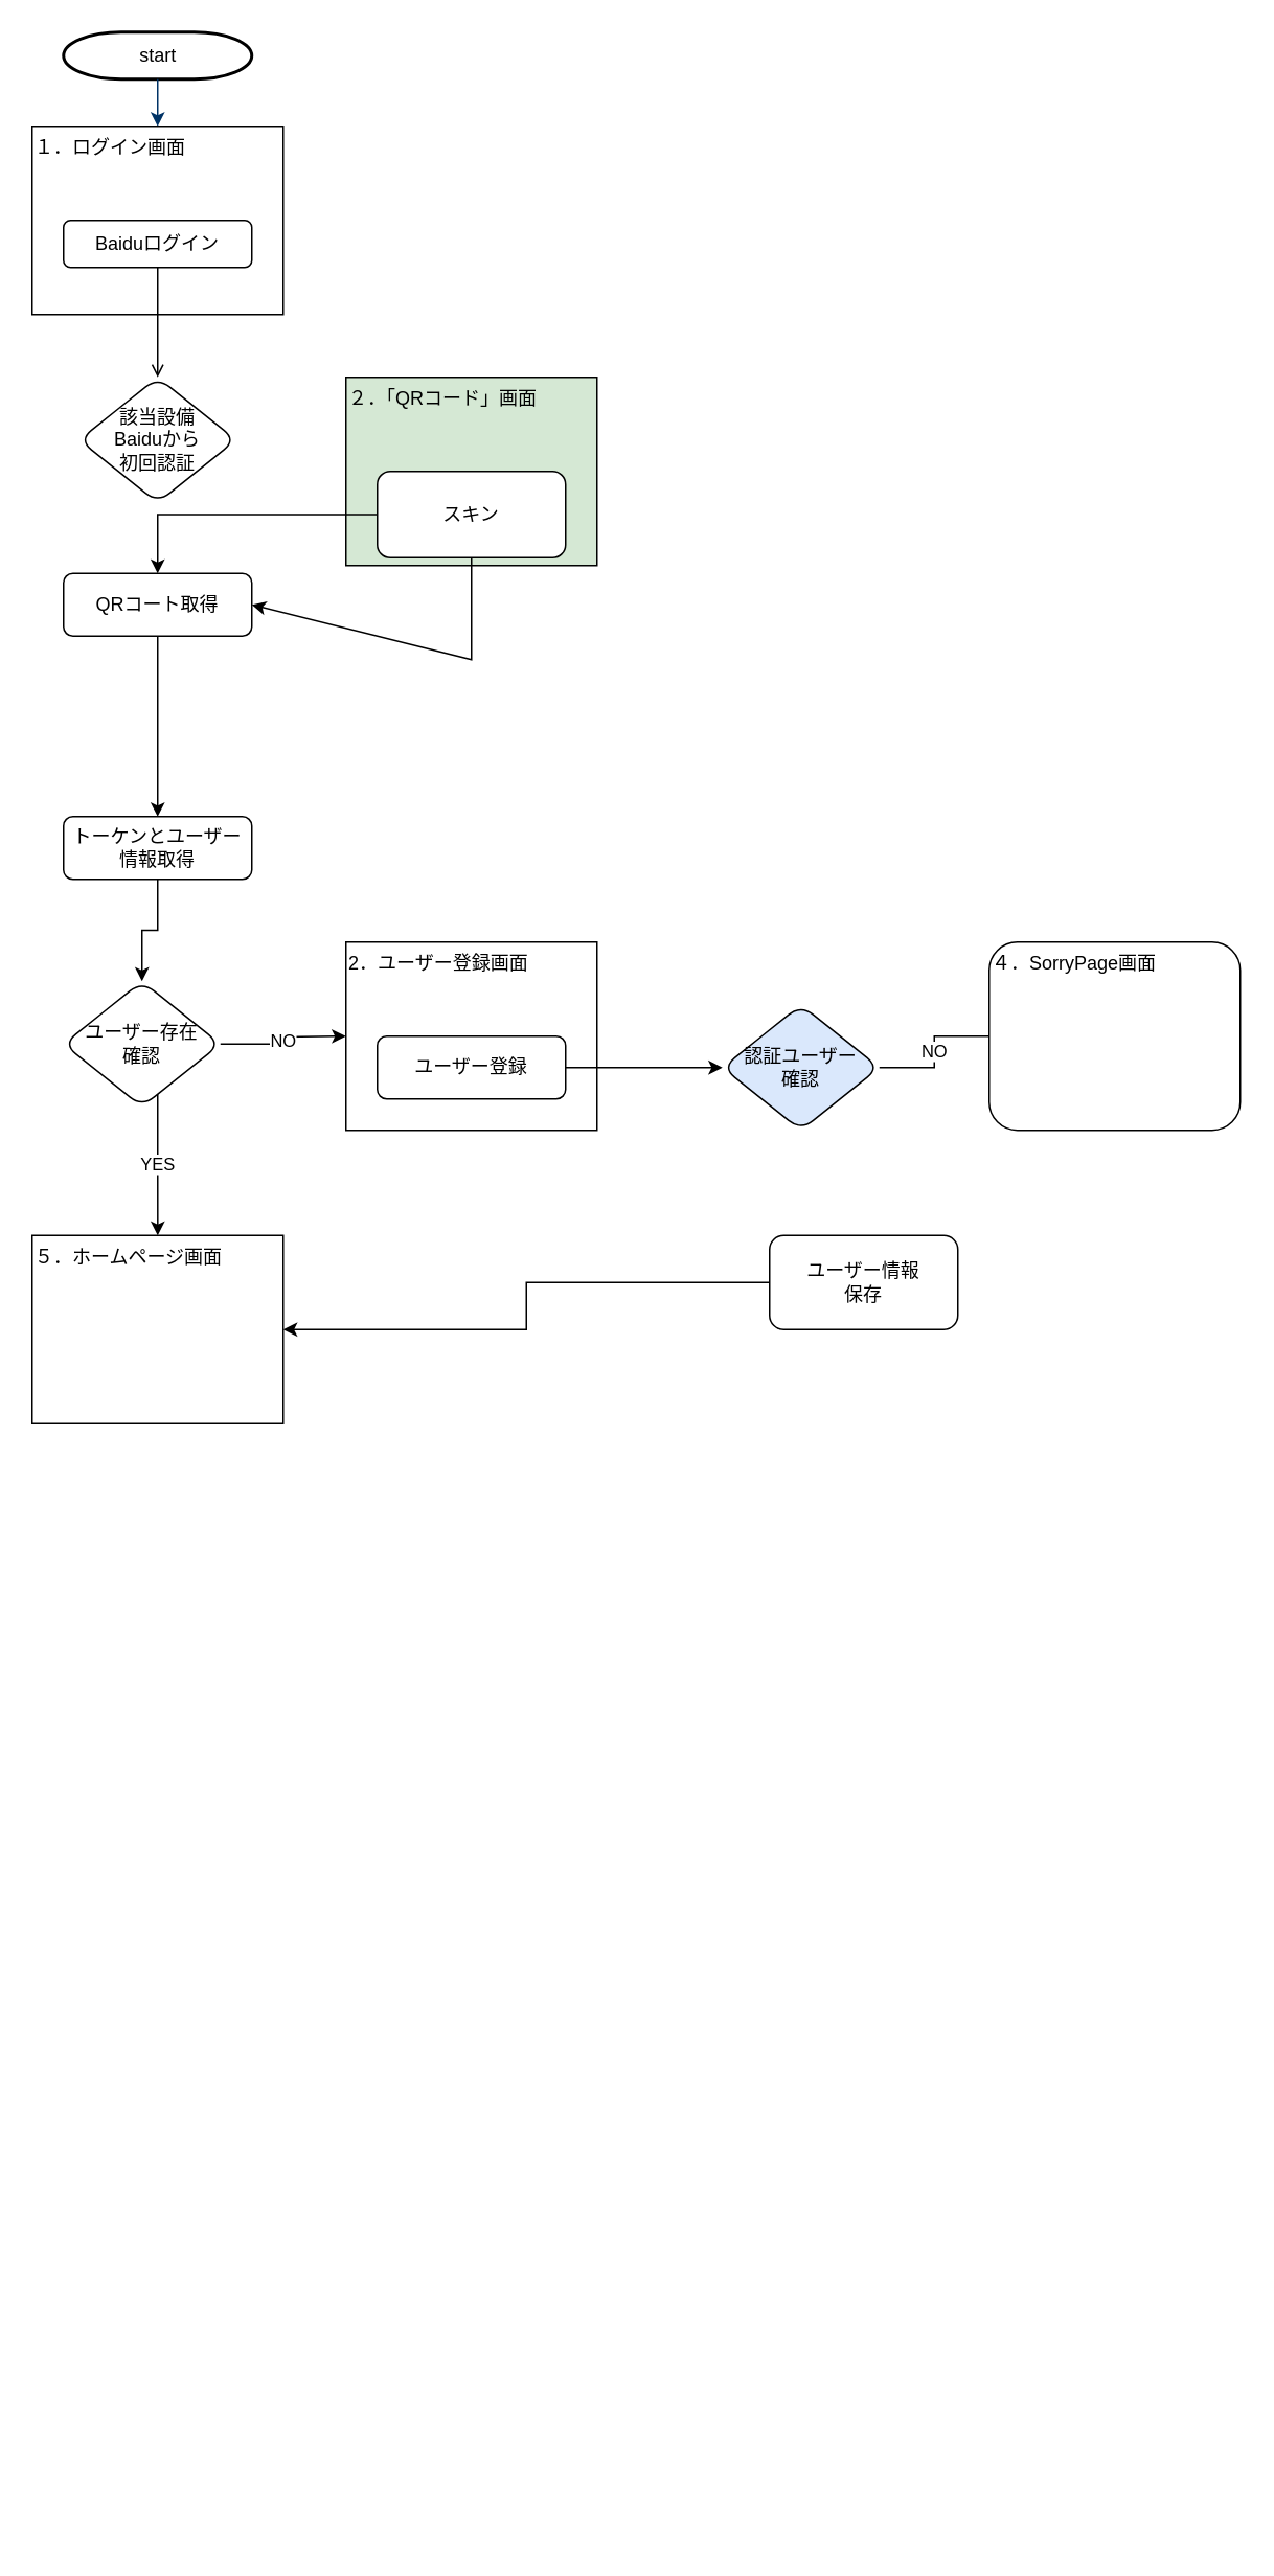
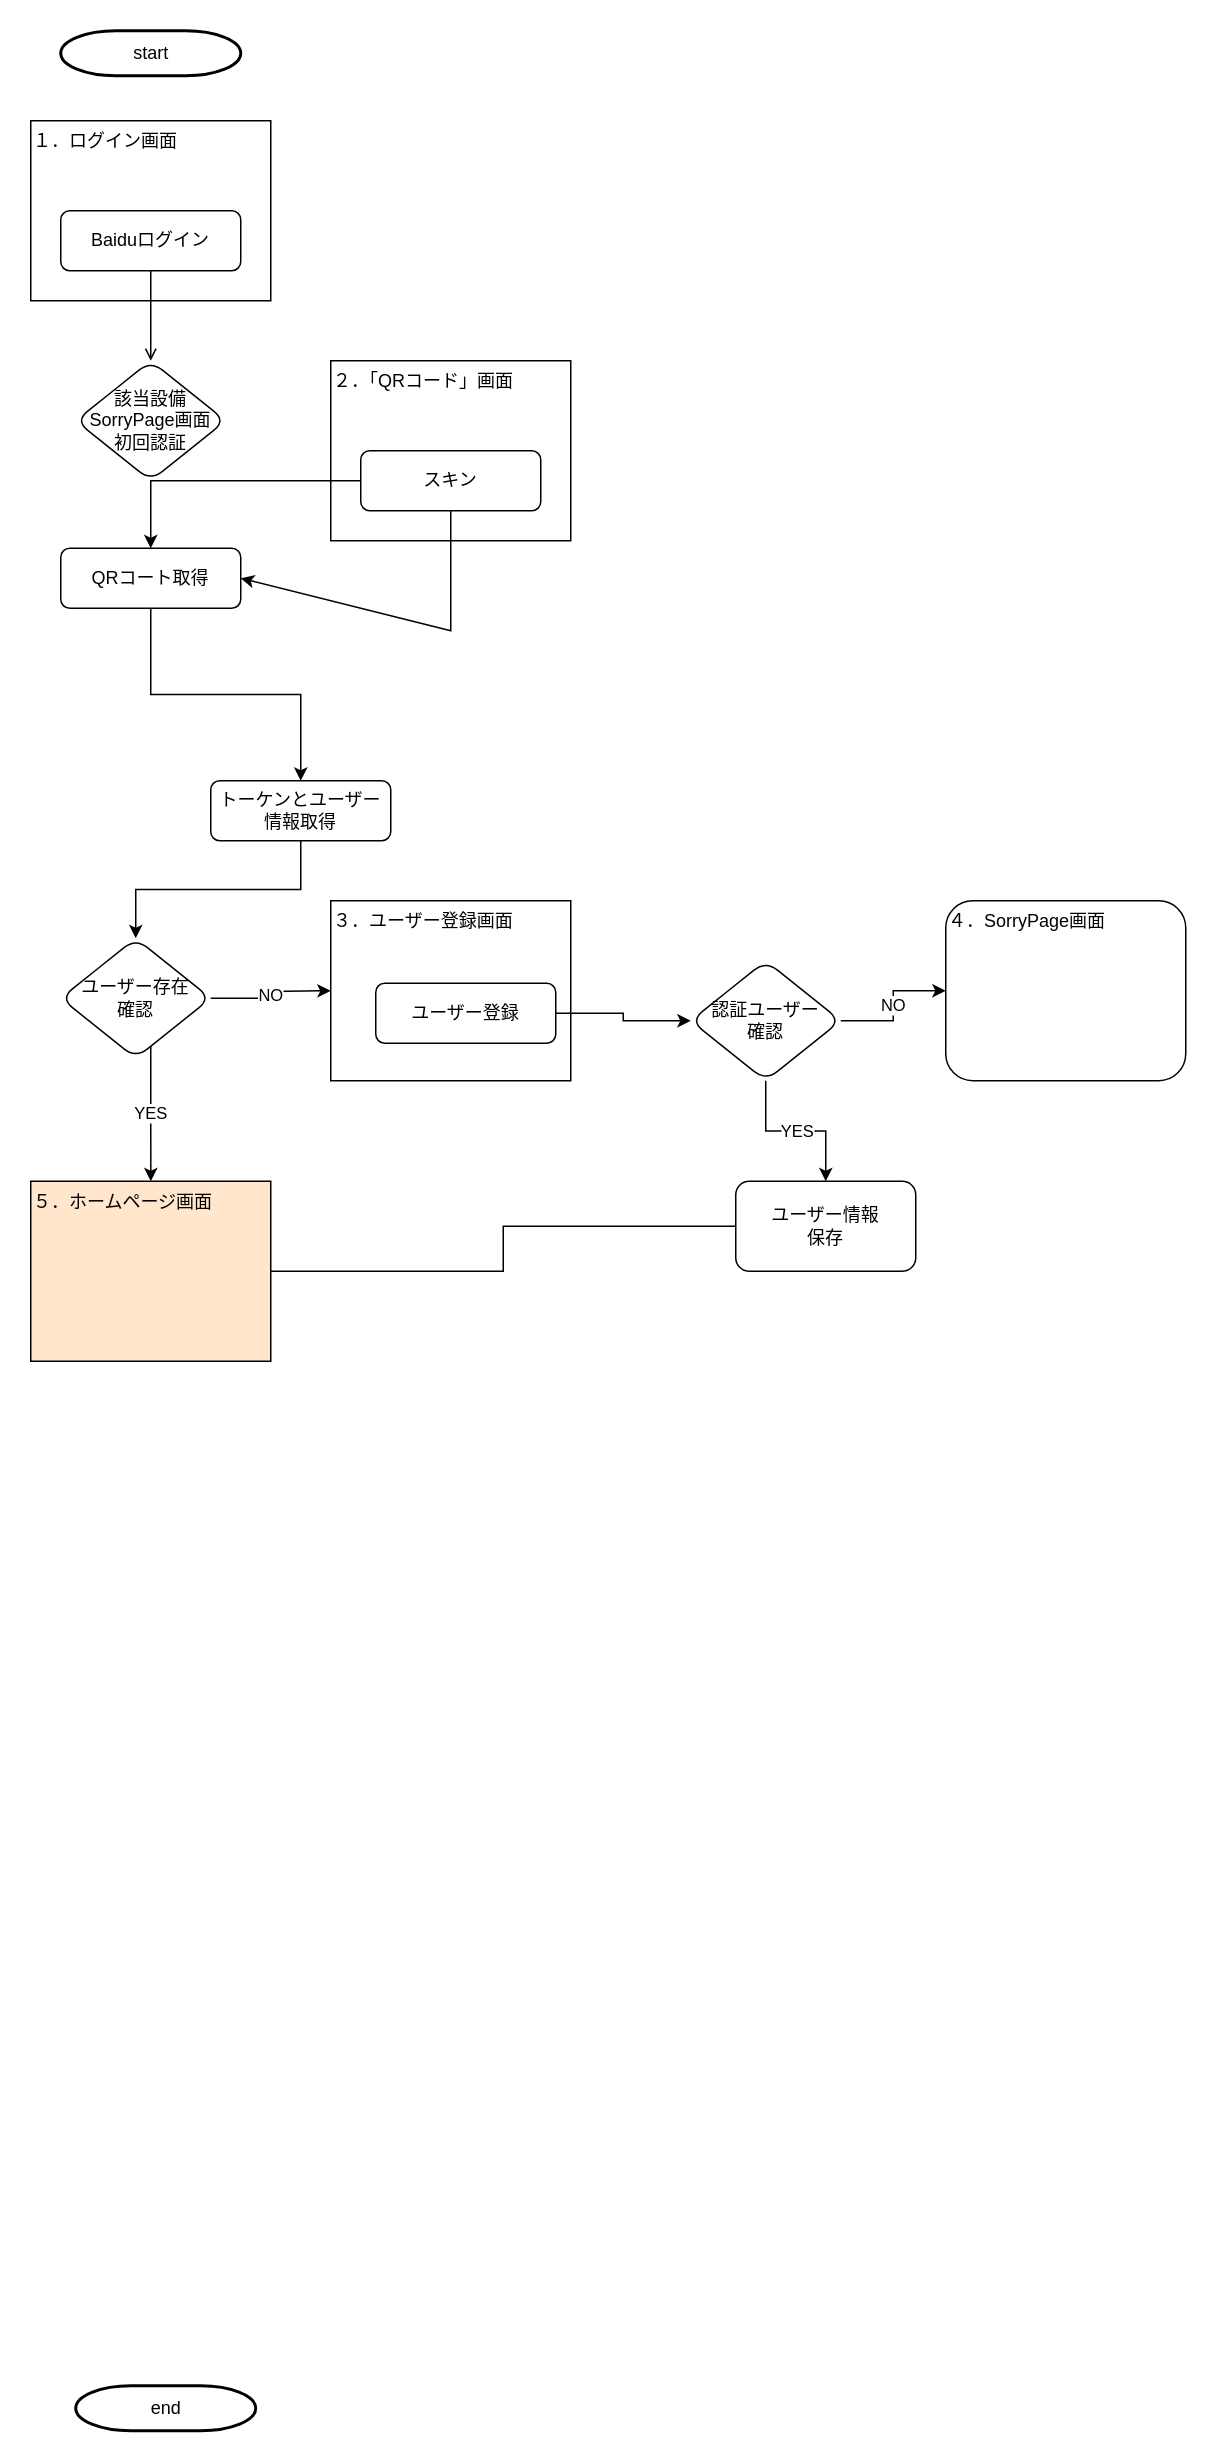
  <mxCell id="0" />
  <mxCell id="1" parent="0" />
  <mxCell id="2" value="start" style="shape=mxgraph.flowchart.terminator;strokeWidth=2;gradientColor=none;gradientDirection=north;fontStyle=0;html=1;" parent="1" vertex="1"><mxGeometry x="40" y="20" width="120" height="30" as="geometry" /></mxCell>
- <mxCell id="3" style="fontStyle=1;strokeColor=#003366;strokeWidth=1;html=1;entryX=0.5;entryY=0;entryDx=0;entryDy=0;" parent="1" source="2" target="5" edge="1"><mxGeometry relative="1" as="geometry"><mxPoint x="100" y="80" as="targetPoint" /></mxGeometry></mxCell>
+ <mxCell id="4" value="end" style="shape=mxgraph.flowchart.terminator;strokeWidth=2;gradientColor=none;gradientDirection=north;fontStyle=0;html=1;" parent="1" vertex="1"><mxGeometry x="50" y="1590" width="120" height="30" as="geometry" /></mxCell>
  <mxCell id="5" value="１．ログイン画面" style="rounded=0;whiteSpace=wrap;html=1;align=left;verticalAlign=top;" vertex="1" parent="1"><mxGeometry x="20" y="80" width="160" height="120" as="geometry" /></mxCell>
  <mxCell id="6" value="" style="edgeStyle=orthogonalEdgeStyle;rounded=0;orthogonalLoop=1;jettySize=auto;html=1;endArrow=open;" edge="1" parent="1" source="7" target="8"><mxGeometry relative="1" as="geometry" /></mxCell>
- <mxCell id="7" value="Baiduログイン" style="rounded=1;whiteSpace=wrap;html=1;" vertex="1" parent="1"><mxGeometry x="40" y="140" width="120" height="30" as="geometry" /></mxCell>
- <mxCell id="8" value="該当設備&lt;br&gt;Baiduから&lt;br&gt;初回認証" style="rhombus;whiteSpace=wrap;html=1;rounded=1;" vertex="1" parent="1"><mxGeometry x="50" y="240" width="100" height="80" as="geometry" /></mxCell>
- <mxCell id="9" value="２．「QRコード」画面" style="rounded=0;whiteSpace=wrap;html=1;align=left;verticalAlign=top;fillColor=#d5e8d4;" vertex="1" parent="1"><mxGeometry x="220" y="240" width="160" height="120" as="geometry" /></mxCell>
+ <mxCell id="7" value="Baiduログイン" style="rounded=1;whiteSpace=wrap;html=1;" vertex="1" parent="1"><mxGeometry x="40" y="140" width="120" height="40" as="geometry" /></mxCell>
+ <mxCell id="8" value="該当設備&lt;br&gt;SorryPage画面&lt;br&gt;初回認証" style="rhombus;whiteSpace=wrap;html=1;rounded=1;" vertex="1" parent="1"><mxGeometry x="50" y="240" width="100" height="80" as="geometry" /></mxCell>
+ <mxCell id="9" value="２．「QRコード」画面" style="rounded=0;whiteSpace=wrap;html=1;align=left;verticalAlign=top;" vertex="1" parent="1"><mxGeometry x="220" y="240" width="160" height="120" as="geometry" /></mxCell>
  <mxCell id="10" value="" style="edgeStyle=orthogonalEdgeStyle;rounded=0;orthogonalLoop=1;jettySize=auto;html=1;" edge="1" parent="1" source="11" target="13"><mxGeometry relative="1" as="geometry" /></mxCell>
- <mxCell id="11" value="スキン" style="rounded=1;whiteSpace=wrap;html=1;" vertex="1" parent="1"><mxGeometry x="240" y="300" width="120" height="55" as="geometry" /></mxCell>
+ <mxCell id="11" value="スキン" style="rounded=1;whiteSpace=wrap;html=1;" vertex="1" parent="1"><mxGeometry x="240" y="300" width="120" height="40" as="geometry" /></mxCell>
  <mxCell id="12" value="" style="edgeStyle=orthogonalEdgeStyle;rounded=0;orthogonalLoop=1;jettySize=auto;html=1;" edge="1" parent="1" source="13" target="16"><mxGeometry relative="1" as="geometry" /></mxCell>
  <mxCell id="13" value="QRコート取得" style="rounded=1;whiteSpace=wrap;html=1;" vertex="1" parent="1"><mxGeometry x="40" y="365" width="120" height="40" as="geometry" /></mxCell>
  <mxCell id="14" value="" style="endArrow=classic;html=1;rounded=0;entryX=1;entryY=0.5;entryDx=0;entryDy=0;exitX=0.5;exitY=1;exitDx=0;exitDy=0;" edge="1" parent="1" source="11" target="13"><mxGeometry width="50" height="50" relative="1" as="geometry"><mxPoint x="370" y="300" as="sourcePoint" /><mxPoint x="420" y="250" as="targetPoint" /><Array as="points"><mxPoint x="300" y="420" /></Array></mxGeometry></mxCell>
  <mxCell id="15" value="" style="edgeStyle=orthogonalEdgeStyle;rounded=0;orthogonalLoop=1;jettySize=auto;html=1;" edge="1" parent="1" source="16" target="19"><mxGeometry relative="1" as="geometry" /></mxCell>
- <mxCell id="16" value="トーケンとユーザー情報取得" style="rounded=1;whiteSpace=wrap;html=1;" vertex="1" parent="1"><mxGeometry x="40" y="520" width="120" height="40" as="geometry" /></mxCell>
+ <mxCell id="16" value="トーケンとユーザー情報取得" style="rounded=1;whiteSpace=wrap;html=1;" vertex="1" parent="1"><mxGeometry x="140" y="520" width="120" height="40" as="geometry" /></mxCell>
  <mxCell id="17" value="NO" style="edgeStyle=orthogonalEdgeStyle;rounded=0;orthogonalLoop=1;jettySize=auto;html=1;" edge="1" parent="1" source="19"><mxGeometry relative="1" as="geometry"><mxPoint x="220" y="660" as="targetPoint" /></mxGeometry></mxCell>
  <mxCell id="18" value="YES" style="edgeStyle=orthogonalEdgeStyle;rounded=0;orthogonalLoop=1;jettySize=auto;html=1;" edge="1" parent="1" source="19"><mxGeometry relative="1" as="geometry"><mxPoint x="100.053" y="787" as="targetPoint" /><Array as="points"><mxPoint x="100" y="740" /><mxPoint x="100" y="740" /></Array></mxGeometry></mxCell>
  <mxCell id="19" value="ユーザー存在&lt;br&gt;確認" style="rhombus;whiteSpace=wrap;html=1;rounded=1;" vertex="1" parent="1"><mxGeometry x="40" y="625" width="100" height="80" as="geometry" /></mxCell>
- <mxCell id="20" value="2．ユーザー登録画面" style="rounded=0;whiteSpace=wrap;html=1;align=left;verticalAlign=top;" vertex="1" parent="1"><mxGeometry x="220" y="600" width="160" height="120" as="geometry" /></mxCell>
+ <mxCell id="20" value="３．ユーザー登録画面" style="rounded=0;whiteSpace=wrap;html=1;align=left;verticalAlign=top;" vertex="1" parent="1"><mxGeometry x="220" y="600" width="160" height="120" as="geometry" /></mxCell>
  <mxCell id="21" value="" style="edgeStyle=orthogonalEdgeStyle;rounded=0;orthogonalLoop=1;jettySize=auto;html=1;" edge="1" parent="1" source="22" target="25"><mxGeometry relative="1" as="geometry" /></mxCell>
- <mxCell id="22" value="ユーザー登録" style="rounded=1;whiteSpace=wrap;html=1;" vertex="1" parent="1"><mxGeometry x="240" y="660" width="120" height="40" as="geometry" /></mxCell>
- <mxCell id="23" value="NO" style="edgeStyle=orthogonalEdgeStyle;rounded=0;orthogonalLoop=1;jettySize=auto;html=1;entryX=0;entryY=0.5;entryDx=0;entryDy=0;endArrow=none;" edge="1" parent="1" source="25" target="26"><mxGeometry relative="1" as="geometry"><mxPoint x="630" y="680" as="targetPoint" /></mxGeometry></mxCell>
- <mxCell id="25" value="認証ユーザー&lt;br&gt;確認" style="rhombus;whiteSpace=wrap;html=1;rounded=1;fillColor=#dae8fc;" vertex="1" parent="1"><mxGeometry x="460" y="640" width="100" height="80" as="geometry" /></mxCell>
+ <mxCell id="22" value="ユーザー登録" style="rounded=1;whiteSpace=wrap;html=1;" vertex="1" parent="1"><mxGeometry x="250" y="655" width="120" height="40" as="geometry" /></mxCell>
+ <mxCell id="23" value="NO" style="edgeStyle=orthogonalEdgeStyle;rounded=0;orthogonalLoop=1;jettySize=auto;html=1;entryX=0;entryY=0.5;entryDx=0;entryDy=0;" edge="1" parent="1" source="25" target="26"><mxGeometry relative="1" as="geometry"><mxPoint x="630" y="680" as="targetPoint" /></mxGeometry></mxCell>
+ <mxCell id="24" value="YES" style="edgeStyle=orthogonalEdgeStyle;rounded=0;orthogonalLoop=1;jettySize=auto;html=1;" edge="1" parent="1" source="25" target="27"><mxGeometry relative="1" as="geometry" /></mxCell>
+ <mxCell id="25" value="認証ユーザー&lt;br&gt;確認" style="rhombus;whiteSpace=wrap;html=1;rounded=1;" vertex="1" parent="1"><mxGeometry x="460" y="640" width="100" height="80" as="geometry" /></mxCell>
  <mxCell id="26" value="４．SorryPage画面" style="whiteSpace=wrap;html=1;align=left;verticalAlign=top;rounded=1;" vertex="1" parent="1"><mxGeometry x="630" y="600" width="160" height="120" as="geometry" /></mxCell>
  <mxCell id="27" value="ユーザー情報&lt;br&gt;保存" style="whiteSpace=wrap;html=1;rounded=1;" vertex="1" parent="1"><mxGeometry x="490" y="787" width="120" height="60" as="geometry" /></mxCell>
- <mxCell id="28" value="５．ホームページ画面" style="rounded=0;whiteSpace=wrap;html=1;align=left;verticalAlign=top;" vertex="1" parent="1"><mxGeometry x="20" y="787" width="160" height="120" as="geometry" /></mxCell>
- <mxCell id="29" value="" style="edgeStyle=orthogonalEdgeStyle;rounded=0;orthogonalLoop=1;jettySize=auto;html=1;entryX=1;entryY=0.5;entryDx=0;entryDy=0;exitX=0;exitY=0.5;exitDx=0;exitDy=0;" edge="1" parent="1" source="27" target="28"><mxGeometry relative="1" as="geometry"><mxPoint x="370" y="690" as="sourcePoint" /><mxPoint x="470" y="690" as="targetPoint" /></mxGeometry></mxCell>
+ <mxCell id="28" value="５．ホームページ画面" style="rounded=0;whiteSpace=wrap;html=1;align=left;verticalAlign=top;fillColor=#ffe6cc;" vertex="1" parent="1"><mxGeometry x="20" y="787" width="160" height="120" as="geometry" /></mxCell>
+ <mxCell id="29" value="" style="edgeStyle=orthogonalEdgeStyle;rounded=0;orthogonalLoop=1;jettySize=auto;html=1;entryX=1;entryY=0.5;entryDx=0;entryDy=0;exitX=0;exitY=0.5;exitDx=0;exitDy=0;endArrow=none;" edge="1" parent="1" source="27" target="28"><mxGeometry relative="1" as="geometry"><mxPoint x="370" y="690" as="sourcePoint" /><mxPoint x="470" y="690" as="targetPoint" /></mxGeometry></mxCell>
